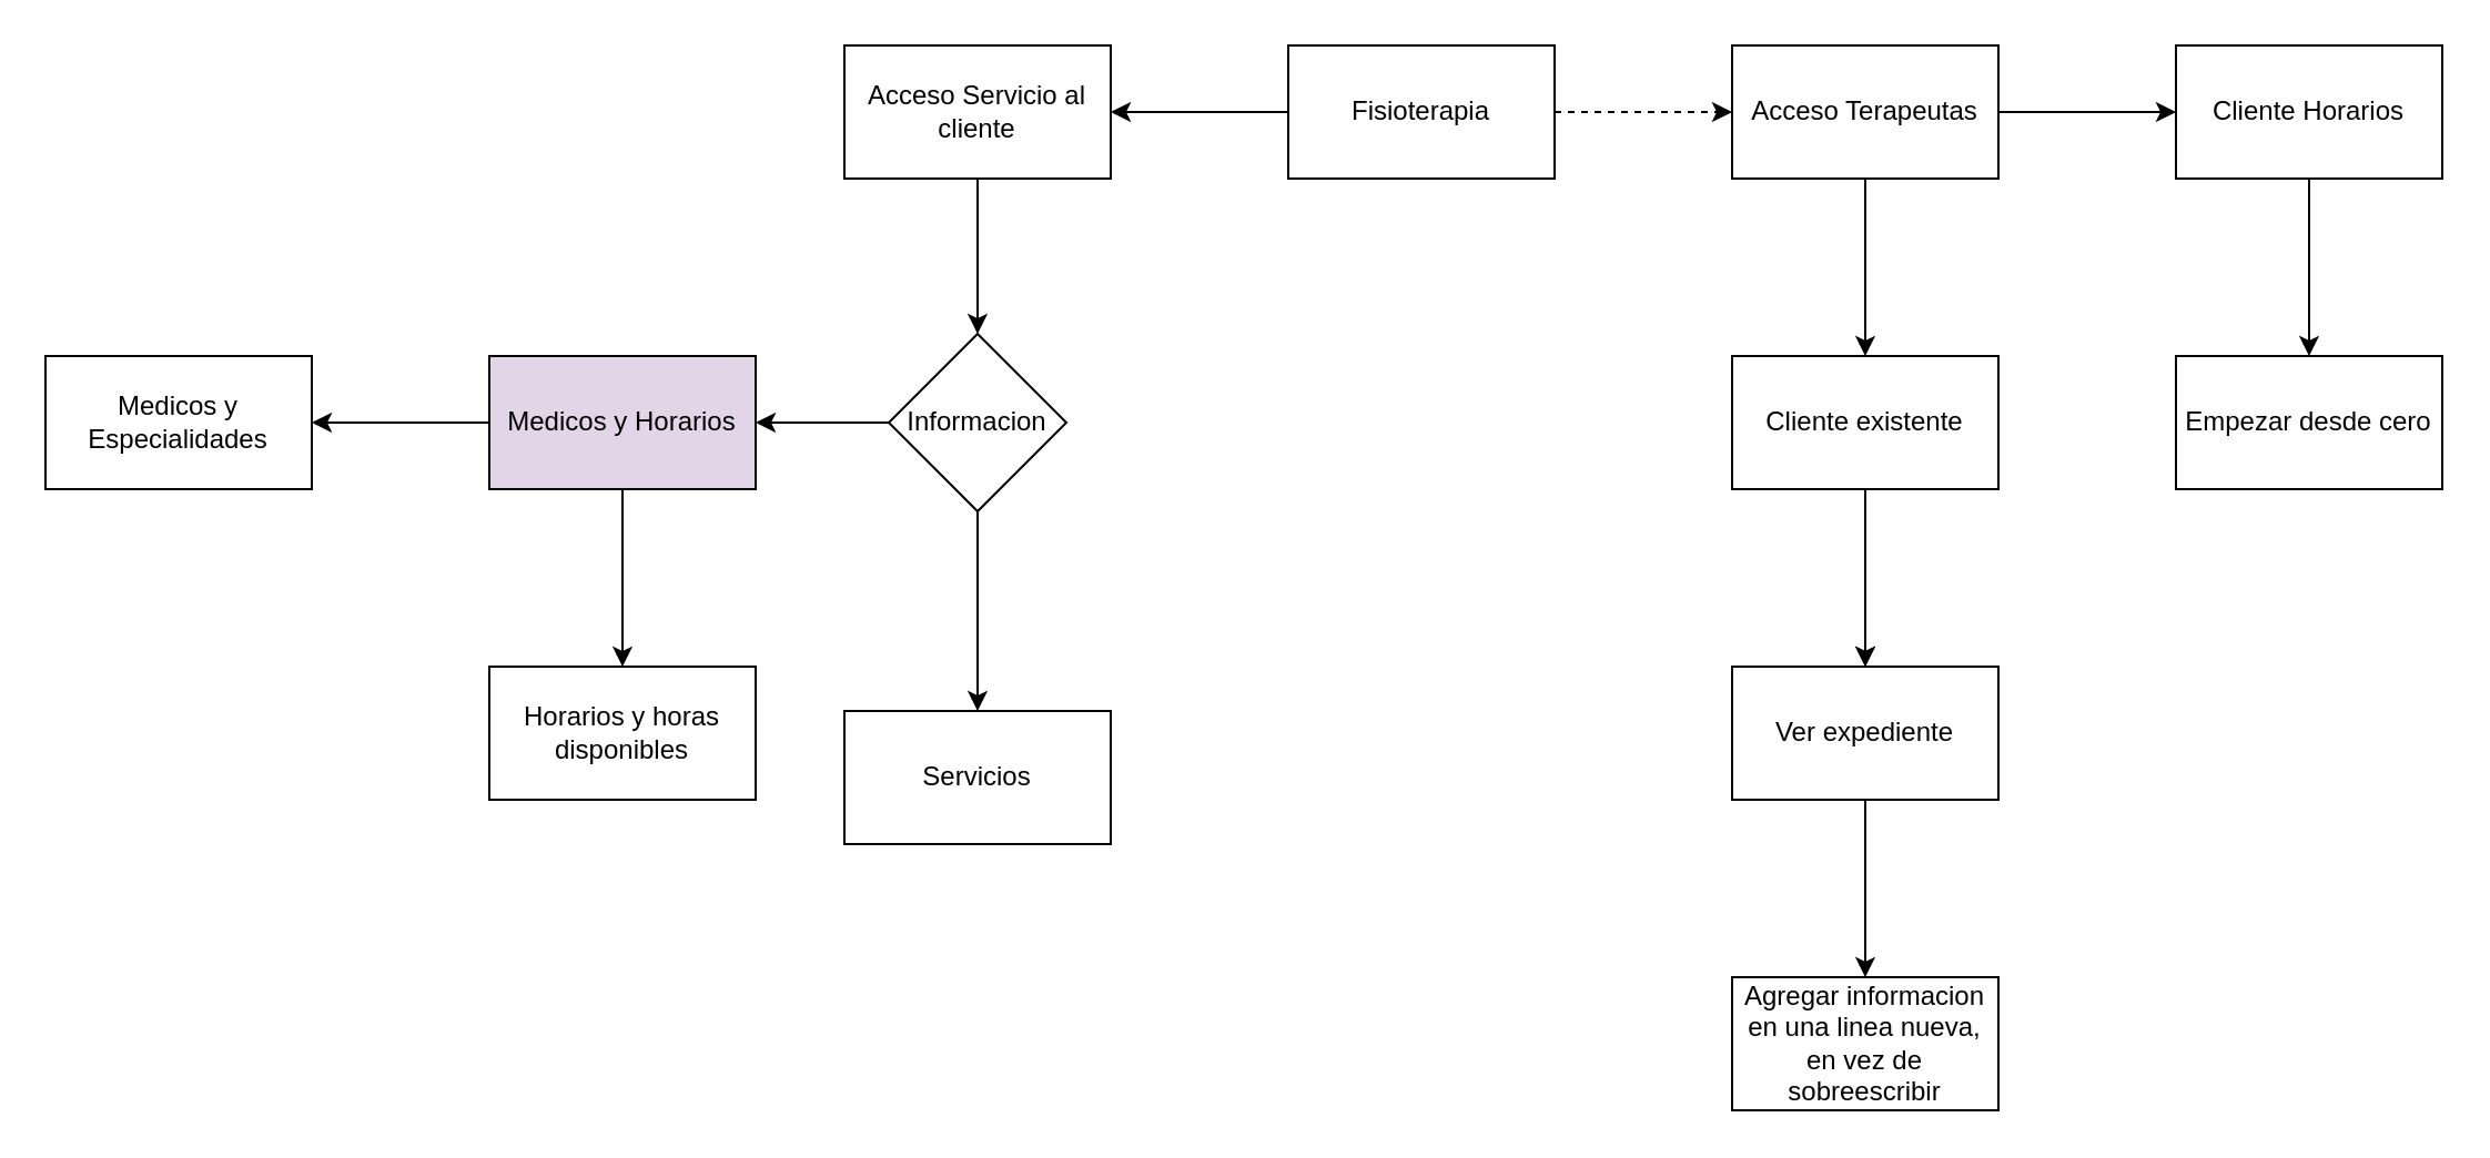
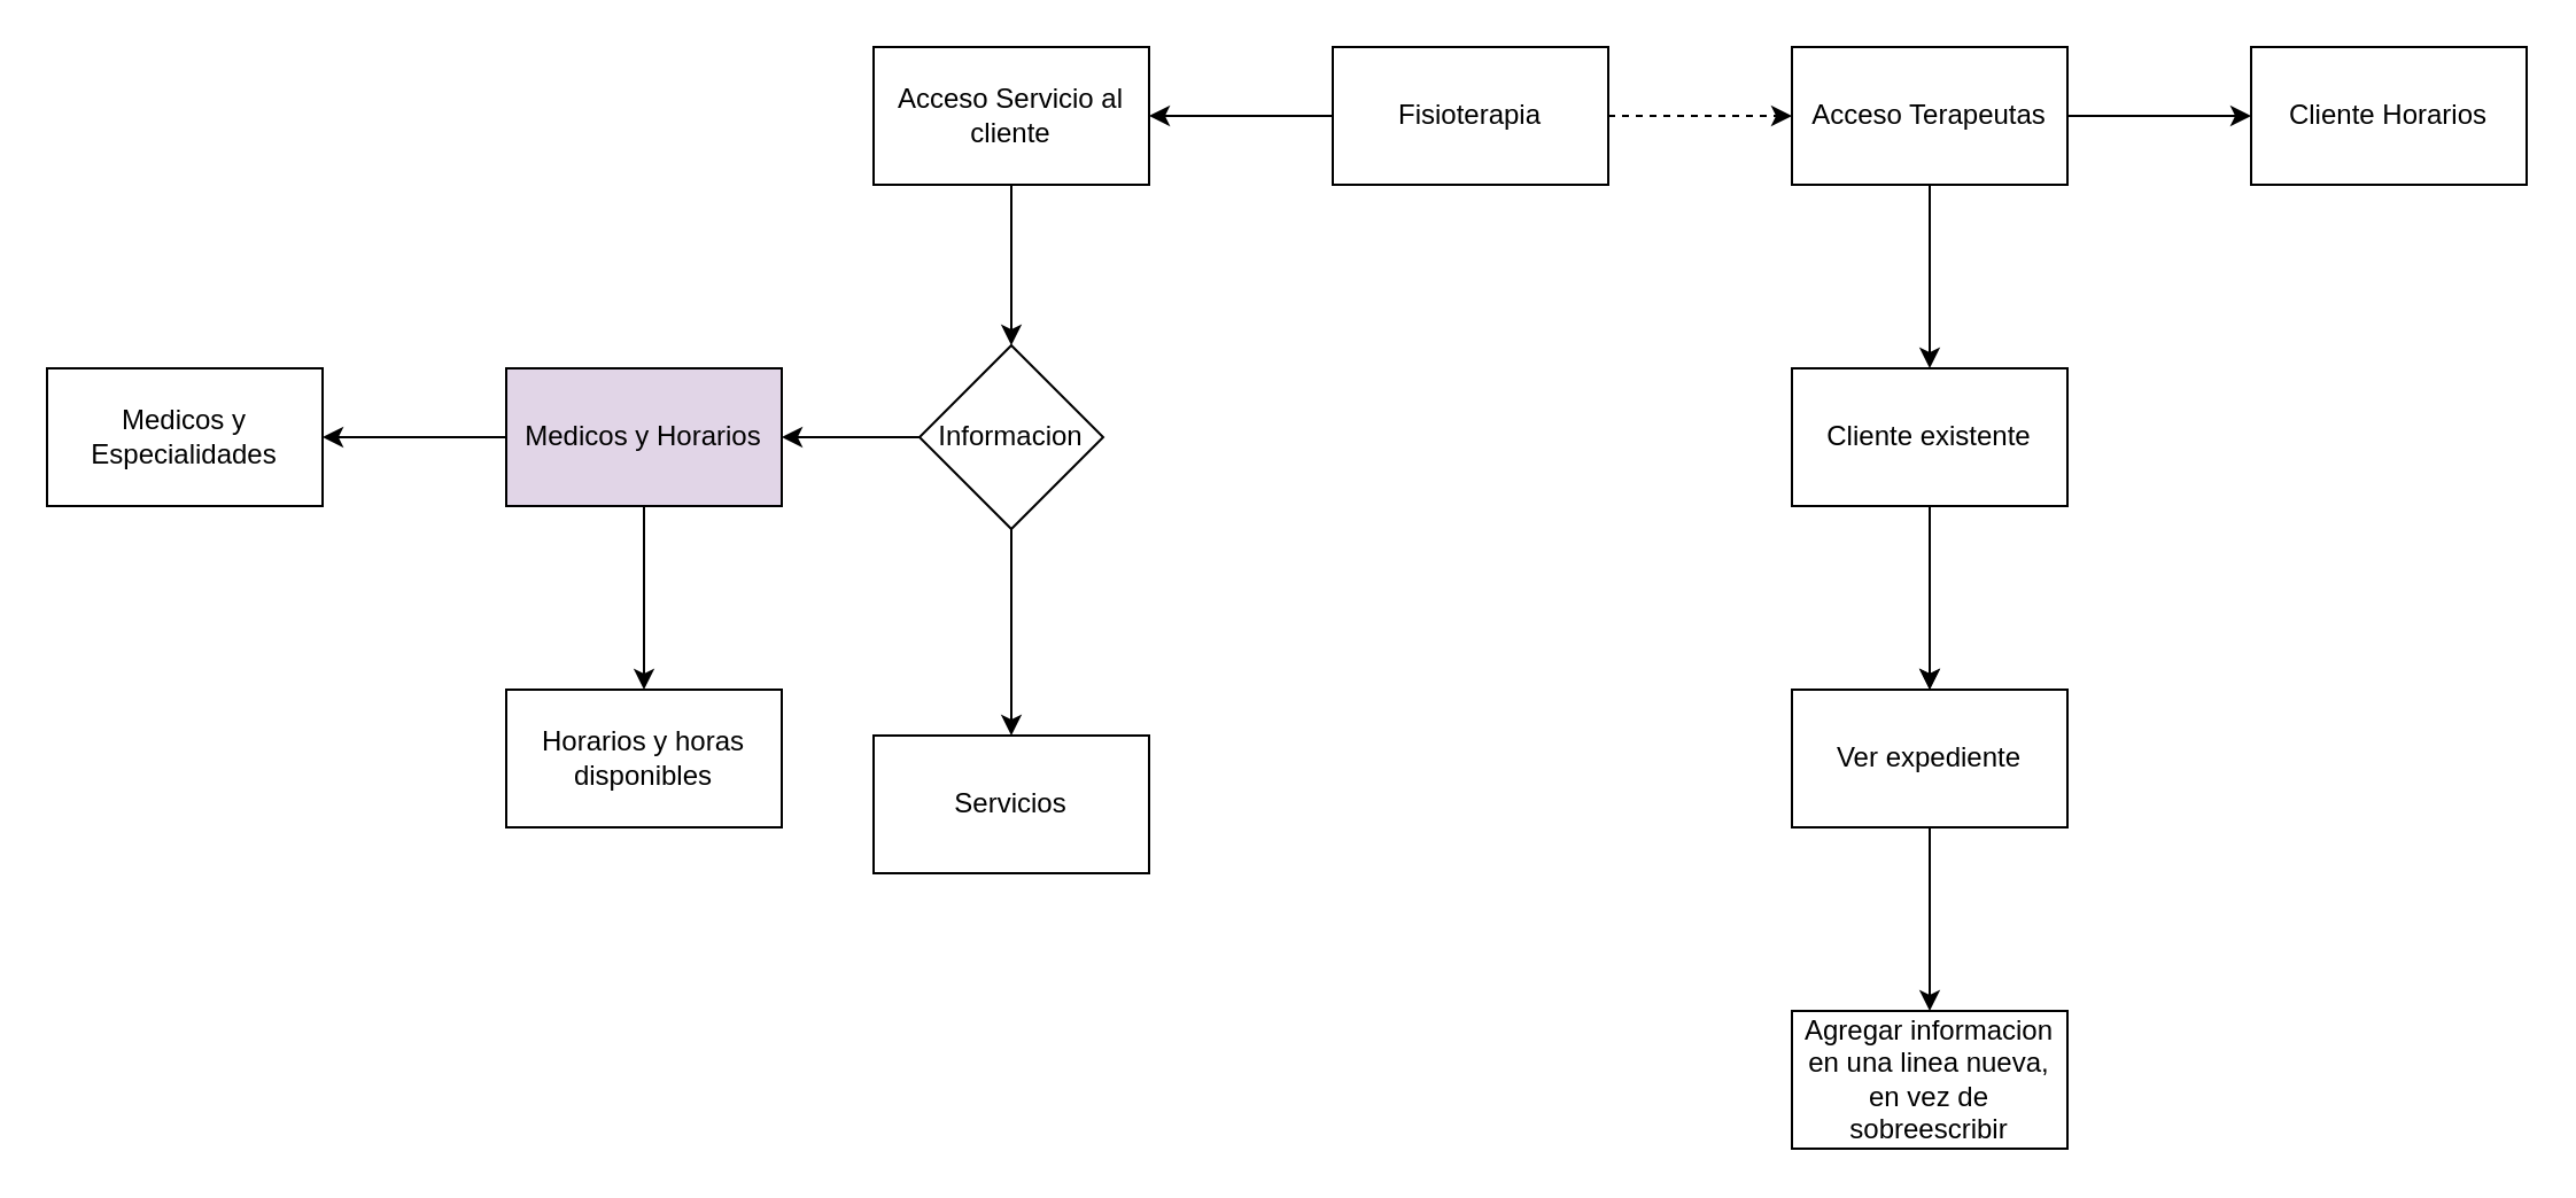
  <mxCell id="0" />
  <mxCell id="1" parent="0" />
  <mxCell id="2" value="" style="edgeStyle=orthogonalEdgeStyle;rounded=0;orthogonalLoop=1;jettySize=auto;html=1;" edge="1" parent="1" source="4" target="6"><mxGeometry relative="1" as="geometry" /></mxCell>
  <mxCell id="3" value="" style="edgeStyle=orthogonalEdgeStyle;rounded=0;orthogonalLoop=1;jettySize=auto;html=1;dashed=1;" edge="1" parent="1" source="4" target="9"><mxGeometry relative="1" as="geometry" /></mxCell>
  <mxCell id="4" value="Fisioterapia" style="rounded=0;whiteSpace=wrap;html=1;" vertex="1" parent="1"><mxGeometry x="580" y="20" width="120" height="60" as="geometry" /></mxCell>
  <mxCell id="5" value="" style="edgeStyle=orthogonalEdgeStyle;rounded=0;orthogonalLoop=1;jettySize=auto;html=1;" edge="1" parent="1" source="6" target="12"><mxGeometry relative="1" as="geometry" /></mxCell>
  <mxCell id="6" value="Acceso Servicio al cliente" style="rounded=0;whiteSpace=wrap;html=1;" vertex="1" parent="1"><mxGeometry x="380" y="20" width="120" height="60" as="geometry" /></mxCell>
  <mxCell id="7" value="" style="edgeStyle=orthogonalEdgeStyle;rounded=0;orthogonalLoop=1;jettySize=auto;html=1;" edge="1" parent="1" source="9" target="18"><mxGeometry relative="1" as="geometry" /></mxCell>
  <mxCell id="8" value="" style="edgeStyle=orthogonalEdgeStyle;rounded=0;orthogonalLoop=1;jettySize=auto;html=1;" edge="1" parent="1" source="9" target="22"><mxGeometry relative="1" as="geometry" /></mxCell>
  <mxCell id="9" value="Acceso Terapeutas" style="rounded=0;whiteSpace=wrap;html=1;" vertex="1" parent="1"><mxGeometry x="780" y="20" width="120" height="60" as="geometry" /></mxCell>
  <mxCell id="10" value="" style="edgeStyle=orthogonalEdgeStyle;rounded=0;orthogonalLoop=1;jettySize=auto;html=1;" edge="1" parent="1" source="12" target="15"><mxGeometry relative="1" as="geometry" /></mxCell>
  <mxCell id="11" value="" style="edgeStyle=orthogonalEdgeStyle;rounded=0;orthogonalLoop=1;jettySize=auto;html=1;" edge="1" parent="1" source="12" target="16"><mxGeometry relative="1" as="geometry" /></mxCell>
  <mxCell id="12" value="Informacion" style="rhombus;whiteSpace=wrap;html=1;rounded=0;" vertex="1" parent="1"><mxGeometry x="400" y="150" width="80" height="80" as="geometry" /></mxCell>
  <mxCell id="13" value="" style="edgeStyle=orthogonalEdgeStyle;rounded=0;orthogonalLoop=1;jettySize=auto;html=1;" edge="1" parent="1" source="15" target="25"><mxGeometry relative="1" as="geometry" /></mxCell>
  <mxCell id="14" value="" style="edgeStyle=orthogonalEdgeStyle;rounded=0;orthogonalLoop=1;jettySize=auto;html=1;" edge="1" parent="1" source="15" target="26"><mxGeometry relative="1" as="geometry" /></mxCell>
  <mxCell id="15" value="Medicos y Horarios" style="whiteSpace=wrap;html=1;rounded=0;fillColor=#e1d5e7;" vertex="1" parent="1"><mxGeometry x="220" y="160" width="120" height="60" as="geometry" /></mxCell>
  <mxCell id="16" value="Servicios" style="whiteSpace=wrap;html=1;rounded=0;" vertex="1" parent="1"><mxGeometry x="380" y="320" width="120" height="60" as="geometry" /></mxCell>
- <mxCell id="17" value="" style="edgeStyle=orthogonalEdgeStyle;rounded=0;orthogonalLoop=1;jettySize=auto;html=1;" edge="1" parent="1" source="18" target="19"><mxGeometry relative="1" as="geometry" /></mxCell>
  <mxCell id="18" value="Cliente Horarios" style="rounded=0;whiteSpace=wrap;html=1;" vertex="1" parent="1"><mxGeometry x="980" y="20" width="120" height="60" as="geometry" /></mxCell>
- <mxCell id="19" value="Empezar desde cero" style="rounded=0;whiteSpace=wrap;html=1;" vertex="1" parent="1"><mxGeometry x="980" y="160" width="120" height="60" as="geometry" /></mxCell>
  <mxCell id="20" value="" style="edgeStyle=orthogonalEdgeStyle;rounded=0;orthogonalLoop=1;jettySize=auto;html=1;" edge="1" parent="1" source="22" target="24"><mxGeometry relative="1" as="geometry" /></mxCell>
  <mxCell id="21" value="" style="edgeStyle=orthogonalEdgeStyle;rounded=0;orthogonalLoop=1;jettySize=auto;html=1;" edge="1" parent="1" source="22" target="24"><mxGeometry relative="1" as="geometry" /></mxCell>
  <mxCell id="22" value="Cliente existente" style="rounded=0;whiteSpace=wrap;html=1;" vertex="1" parent="1"><mxGeometry x="780" y="160" width="120" height="60" as="geometry" /></mxCell>
  <mxCell id="23" value="" style="edgeStyle=orthogonalEdgeStyle;rounded=0;orthogonalLoop=1;jettySize=auto;html=1;" edge="1" parent="1" source="24" target="27"><mxGeometry relative="1" as="geometry" /></mxCell>
  <mxCell id="24" value="Ver expediente" style="rounded=0;whiteSpace=wrap;html=1;" vertex="1" parent="1"><mxGeometry x="780" y="300" width="120" height="60" as="geometry" /></mxCell>
  <mxCell id="25" value="Medicos y Especialidades" style="whiteSpace=wrap;html=1;rounded=0;" vertex="1" parent="1"><mxGeometry x="20" y="160" width="120" height="60" as="geometry" /></mxCell>
  <mxCell id="26" value="Horarios y horas disponibles" style="whiteSpace=wrap;html=1;rounded=0;" vertex="1" parent="1"><mxGeometry x="220" y="300" width="120" height="60" as="geometry" /></mxCell>
  <mxCell id="27" value="Agregar informacion en una linea nueva, en vez de sobreescribir" style="rounded=0;whiteSpace=wrap;html=1;" vertex="1" parent="1"><mxGeometry x="780" y="440" width="120" height="60" as="geometry" /></mxCell>
